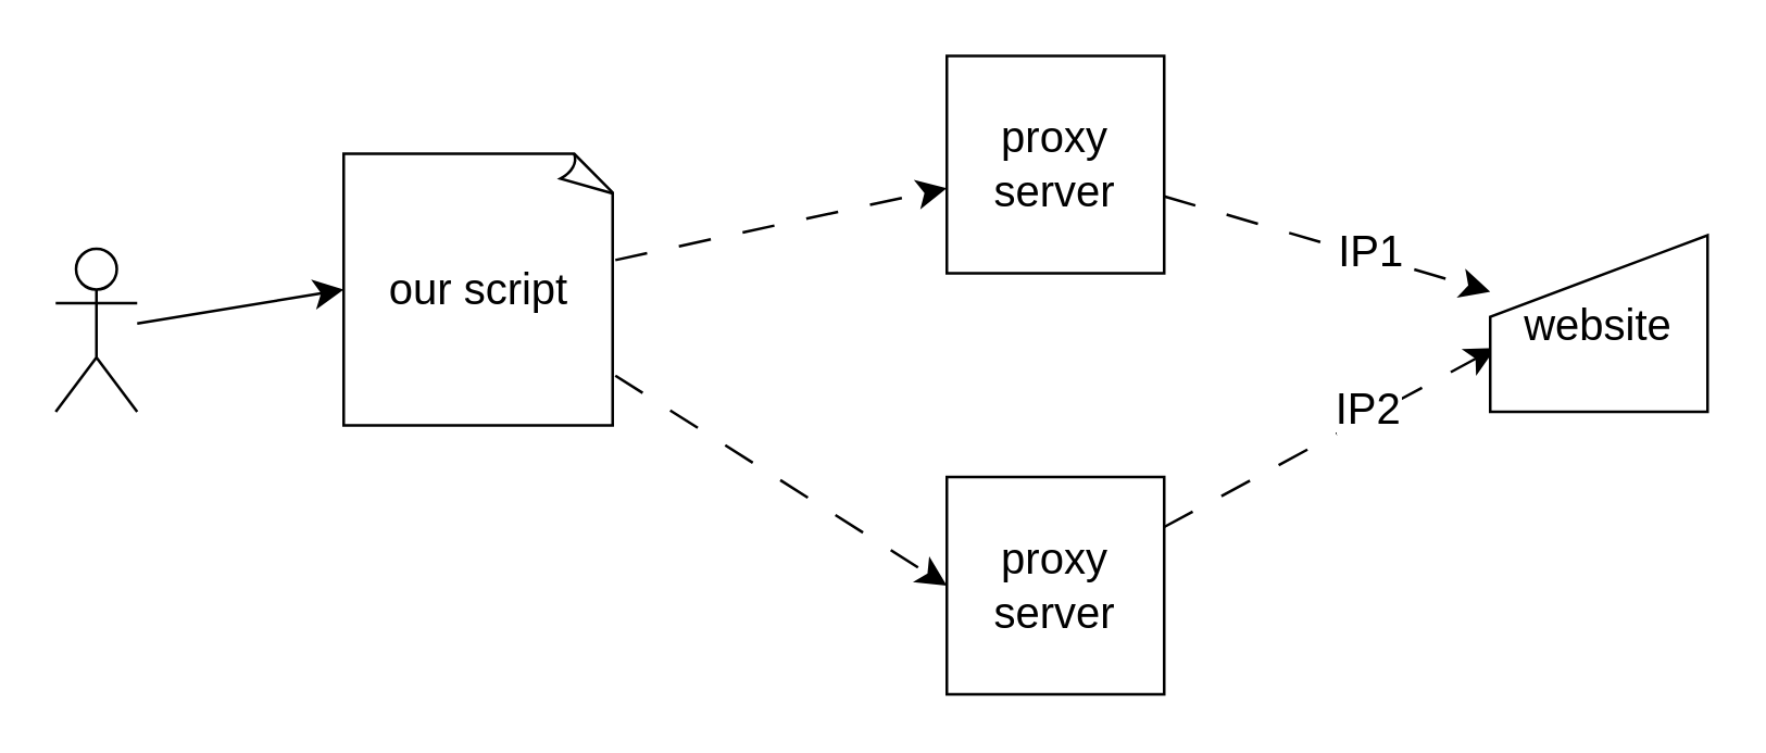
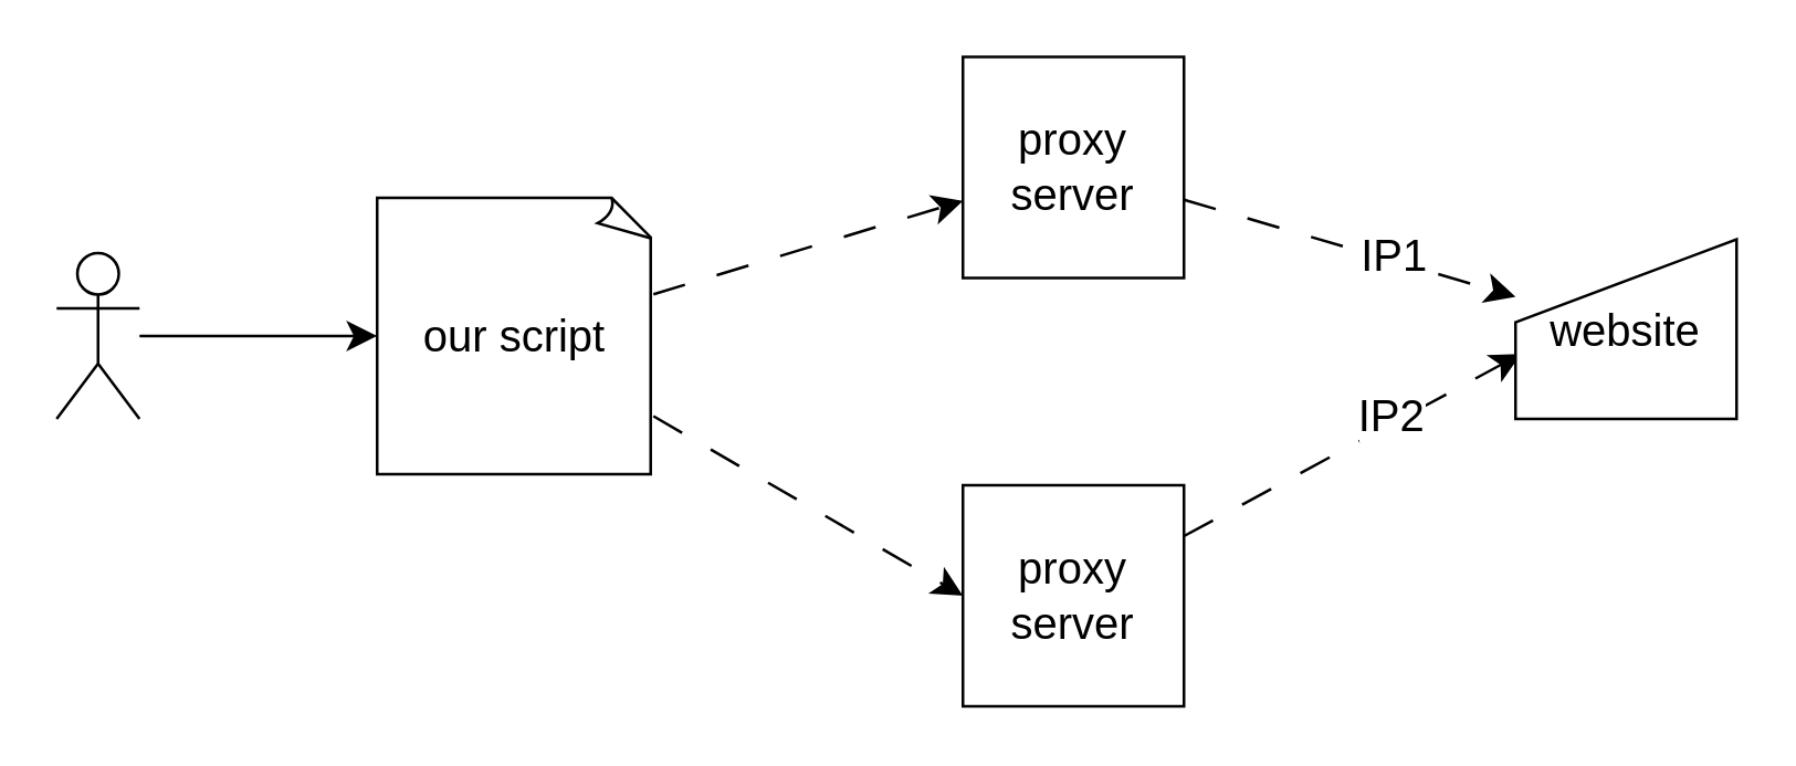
  <mxCell id="0" />
  <mxCell id="1" parent="0" />
  <mxCell id="2" style="edgeStyle=none;curved=1;rounded=0;orthogonalLoop=1;jettySize=auto;html=1;fontSize=12;startSize=8;endSize=8;dashed=1;dashPattern=12 12;" edge="1" parent="1" source="4" target="13"><mxGeometry relative="1" as="geometry" /></mxCell>
  <mxCell id="3" value="IP1" style="edgeLabel;html=1;align=center;verticalAlign=middle;resizable=0;points=[];fontSize=16;" vertex="1" connectable="0" parent="2"><mxGeometry x="0.24" y="2" relative="1" as="geometry"><mxPoint as="offset" /></mxGeometry></mxCell>
  <mxCell id="4" value="proxy server" style="whiteSpace=wrap;html=1;aspect=fixed;fontSize=16;" vertex="1" parent="1"><mxGeometry x="348" y="20" width="80" height="80" as="geometry" /></mxCell>
  <mxCell id="5" style="edgeStyle=none;curved=1;rounded=0;orthogonalLoop=1;jettySize=auto;html=1;entryX=0.025;entryY=0.638;entryDx=0;entryDy=0;entryPerimeter=0;fontSize=12;startSize=8;endSize=8;dashed=1;dashPattern=12 12;" edge="1" parent="1" source="7" target="13"><mxGeometry relative="1" as="geometry" /></mxCell>
  <mxCell id="6" value="IP2" style="edgeLabel;html=1;align=center;verticalAlign=middle;resizable=0;points=[];fontSize=16;" vertex="1" connectable="0" parent="5"><mxGeometry x="0.246" y="2" relative="1" as="geometry"><mxPoint y="-1" as="offset" /></mxGeometry></mxCell>
  <mxCell id="7" value="proxy server" style="whiteSpace=wrap;html=1;aspect=fixed;fontSize=16;" vertex="1" parent="1"><mxGeometry x="348" y="175" width="80" height="80" as="geometry" /></mxCell>
  <mxCell id="8" style="edgeStyle=none;curved=1;rounded=0;orthogonalLoop=1;jettySize=auto;html=1;fontSize=12;startSize=8;endSize=8;dashed=1;dashPattern=12 12;" edge="1" parent="1" source="10" target="4"><mxGeometry relative="1" as="geometry" /></mxCell>
  <mxCell id="9" style="edgeStyle=none;curved=1;rounded=0;orthogonalLoop=1;jettySize=auto;html=1;entryX=0;entryY=0.5;entryDx=0;entryDy=0;fontSize=12;startSize=8;endSize=8;dashed=1;dashPattern=12 12;" edge="1" parent="1" source="10" target="7"><mxGeometry relative="1" as="geometry" /></mxCell>
- <mxCell id="10" value="our script" style="whiteSpace=wrap;html=1;shape=mxgraph.basic.document;fontSize=16;" vertex="1" parent="1"><mxGeometry x="126" y="56" width="100" height="100" as="geometry" /></mxCell>
+ <mxCell id="10" value="our script" style="whiteSpace=wrap;html=1;shape=mxgraph.basic.document;fontSize=16;" vertex="1" parent="1"><mxGeometry x="136" y="71" width="100" height="100" as="geometry" /></mxCell>
  <mxCell id="11" style="edgeStyle=none;curved=1;rounded=0;orthogonalLoop=1;jettySize=auto;html=1;entryX=0;entryY=0.5;entryDx=0;entryDy=0;entryPerimeter=0;fontSize=12;startSize=8;endSize=8;" edge="1" parent="1" source="12" target="10"><mxGeometry relative="1" as="geometry" /></mxCell>
  <mxCell id="12" value="" style="shape=umlActor;verticalLabelPosition=bottom;verticalAlign=top;html=1;outlineConnect=0;fontSize=16;" vertex="1" parent="1"><mxGeometry x="20" y="91" width="30" height="60" as="geometry" /></mxCell>
  <mxCell id="13" value="website" style="shape=manualInput;whiteSpace=wrap;html=1;fontSize=16;" vertex="1" parent="1"><mxGeometry x="548" y="86" width="80" height="65" as="geometry" /></mxCell>
